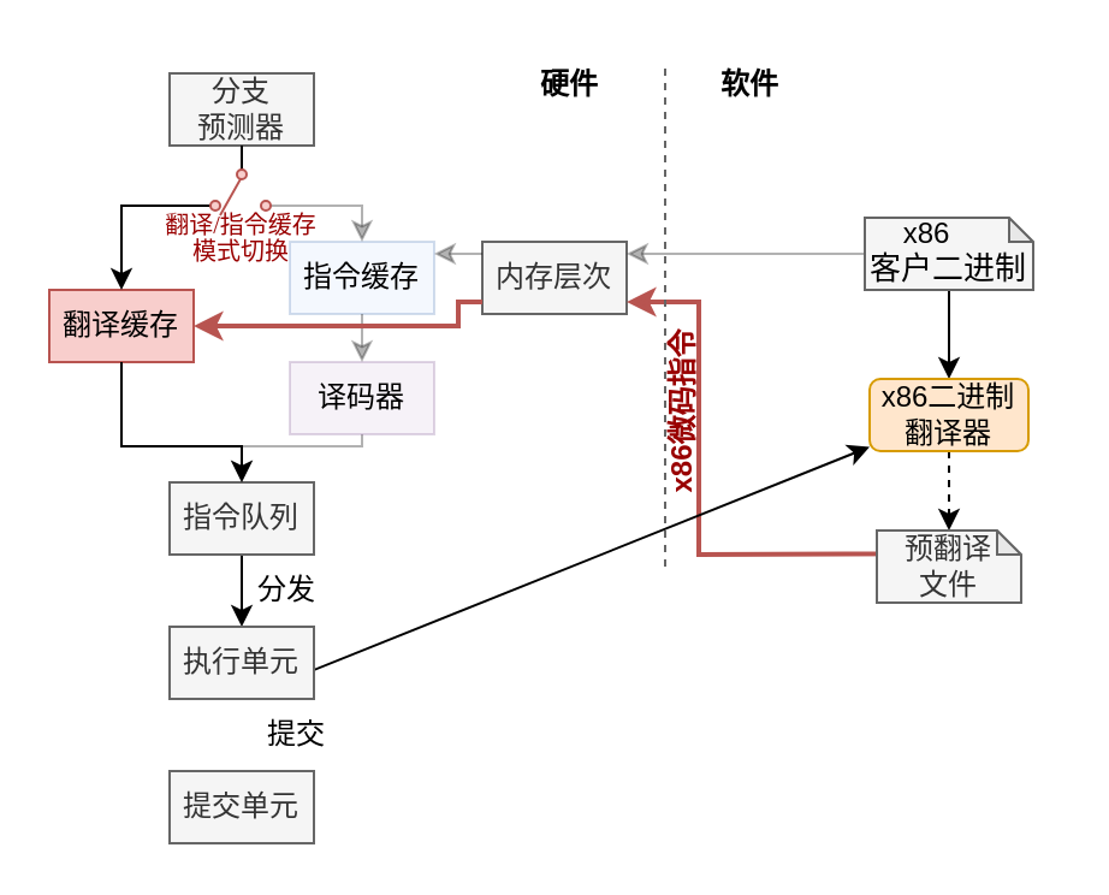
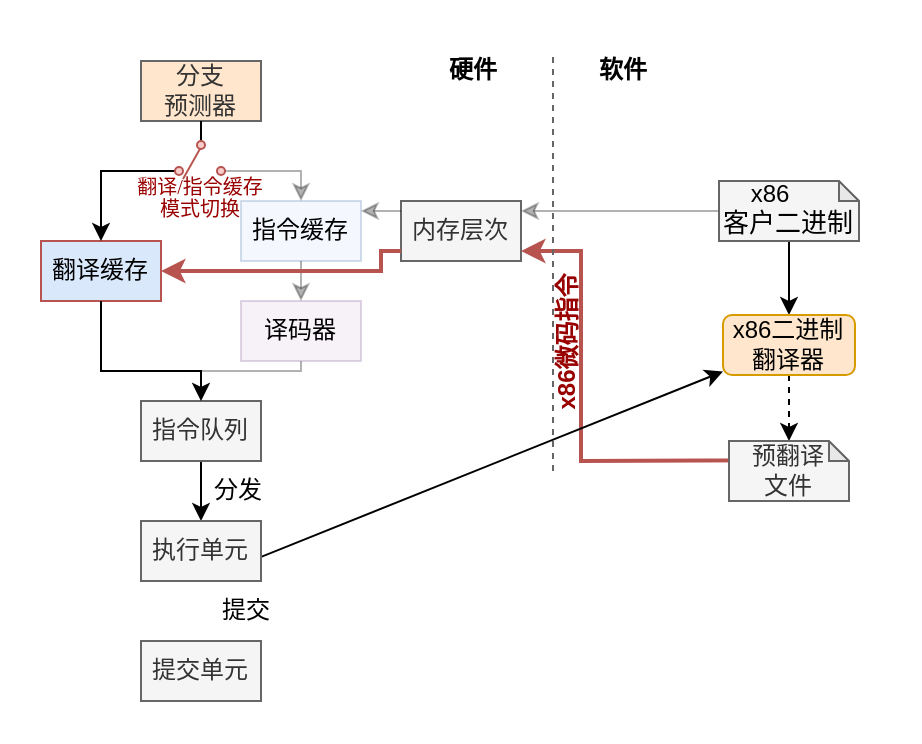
  <mxCell id="0" />
  <mxCell id="1" parent="0" />
- <mxCell id="2" value="分支&lt;br&gt;预测器" style="rounded=0;whiteSpace=wrap;html=1;fillColor=#f5f5f5;fontColor=#333333;strokeColor=#666666;" parent="1" vertex="1"><mxGeometry x="70" y="30" width="60" height="30" as="geometry" /></mxCell>
- <mxCell id="3" value="翻译缓存" style="rounded=0;whiteSpace=wrap;html=1;fillColor=#f8cecc;strokeColor=#b85450;" parent="1" vertex="1"><mxGeometry x="20" y="120" width="60" height="30" as="geometry" /></mxCell>
+ <mxCell id="2" value="分支&lt;br&gt;预测器" style="rounded=0;whiteSpace=wrap;html=1;fillColor=#ffe6cc;fontColor=#333333;strokeColor=#666666;" parent="1" vertex="1"><mxGeometry x="70" y="30" width="60" height="30" as="geometry" /></mxCell>
+ <mxCell id="3" value="翻译缓存" style="rounded=0;whiteSpace=wrap;html=1;fillColor=#dae8fc;strokeColor=#b85450;" parent="1" vertex="1"><mxGeometry x="20" y="120" width="60" height="30" as="geometry" /></mxCell>
  <mxCell id="4" style="edgeStyle=none;html=1;exitX=0.5;exitY=1;exitDx=0;exitDy=0;entryX=0.5;entryY=0;entryDx=0;entryDy=0;" edge="1" parent="1" source="5" target="38"><mxGeometry relative="1" as="geometry" /></mxCell>
  <mxCell id="5" value="指令队列" style="rounded=0;whiteSpace=wrap;html=1;fillColor=#f5f5f5;fontColor=#333333;strokeColor=#666666;" parent="1" vertex="1"><mxGeometry x="70" y="200" width="60" height="30" as="geometry" /></mxCell>
  <mxCell id="6" value="内存层次" style="rounded=0;whiteSpace=wrap;html=1;fillColor=#f5f5f5;fontColor=#333333;strokeColor=#666666;" parent="1" vertex="1"><mxGeometry x="200" y="100" width="60" height="30" as="geometry" /></mxCell>
  <mxCell id="7" style="edgeStyle=orthogonalEdgeStyle;rounded=0;orthogonalLoop=1;jettySize=auto;html=1;fillColor=#f8cecc;strokeColor=#b85450;strokeWidth=2;exitX=0.027;exitY=0.317;exitDx=0;exitDy=0;exitPerimeter=0;" parent="1" source="35" edge="1"><mxGeometry relative="1" as="geometry"><Array as="points"><mxPoint x="395" y="230" /><mxPoint x="290" y="230" /><mxPoint x="290" y="125" /></Array><mxPoint x="394.765" y="225.008" as="sourcePoint" /><mxPoint x="260" y="125" as="targetPoint" /></mxGeometry></mxCell>
  <mxCell id="8" style="edgeStyle=orthogonalEdgeStyle;rounded=0;orthogonalLoop=1;jettySize=auto;html=1;opacity=30;" parent="1" source="10" target="6" edge="1"><mxGeometry relative="1" as="geometry"><Array as="points"><mxPoint x="320" y="105" /><mxPoint x="320" y="105" /></Array></mxGeometry></mxCell>
  <mxCell id="9" style="edgeStyle=none;html=1;exitX=0.5;exitY=1;exitDx=0;exitDy=0;exitPerimeter=0;entryX=0.5;entryY=0;entryDx=0;entryDy=0;" edge="1" parent="1" source="10" target="12"><mxGeometry relative="1" as="geometry" /></mxCell>
  <mxCell id="10" value="" style="shape=note;whiteSpace=wrap;html=1;backgroundOutline=1;darkOpacity=0.05;size=10;fillColor=#f5f5f5;fontColor=#333333;strokeColor=#666666;align=center;" parent="1" vertex="1"><mxGeometry x="359" y="90" width="70" height="30" as="geometry" /></mxCell>
  <mxCell id="11" style="edgeStyle=none;html=1;exitX=0.5;exitY=1;exitDx=0;exitDy=0;entryX=0.5;entryY=0;entryDx=0;entryDy=0;entryPerimeter=0;dashed=1;" edge="1" parent="1" source="12" target="35"><mxGeometry relative="1" as="geometry" /></mxCell>
  <mxCell id="12" value="x86二进制翻译器" style="rounded=1;whiteSpace=wrap;html=1;fillColor=#ffe6cc;strokeColor=#d79b00;" parent="1" vertex="1"><mxGeometry x="361" y="157" width="66" height="30" as="geometry" /></mxCell>
  <mxCell id="13" style="edgeStyle=orthogonalEdgeStyle;rounded=0;orthogonalLoop=1;jettySize=auto;html=1;" parent="1" edge="1"><mxGeometry relative="1" as="geometry"><Array as="points"><mxPoint x="50" y="185" /><mxPoint x="100" y="185" /></Array><mxPoint x="100" y="200" as="targetPoint" /><mxPoint x="50" y="150" as="sourcePoint" /></mxGeometry></mxCell>
  <mxCell id="14" value="指令缓存" style="rounded=0;whiteSpace=wrap;html=1;fillColor=#dae8fc;strokeColor=#6c8ebf;opacity=30;" parent="1" vertex="1"><mxGeometry x="120" y="100" width="60" height="30" as="geometry" /></mxCell>
  <mxCell id="15" style="edgeStyle=orthogonalEdgeStyle;rounded=0;orthogonalLoop=1;jettySize=auto;html=1;opacity=30;" parent="1" source="16" edge="1"><mxGeometry relative="1" as="geometry"><Array as="points"><mxPoint x="150" y="185" /><mxPoint x="100" y="185" /></Array><mxPoint x="100" y="200" as="targetPoint" /></mxGeometry></mxCell>
  <mxCell id="16" value="译码器" style="rounded=0;whiteSpace=wrap;html=1;fillColor=#e1d5e7;strokeColor=#9673a6;opacity=30;" parent="1" vertex="1"><mxGeometry x="120" y="150" width="60" height="30" as="geometry" /></mxCell>
  <mxCell id="17" value="" style="endArrow=classic;html=1;curved=1;opacity=30;" parent="1" source="14" target="16" edge="1"><mxGeometry width="50" height="50" relative="1" as="geometry"><mxPoint x="200" y="170" as="sourcePoint" /><mxPoint x="250" y="120" as="targetPoint" /></mxGeometry></mxCell>
  <mxCell id="18" value="" style="endArrow=classic;html=1;rounded=0;opacity=30;" parent="1" edge="1"><mxGeometry width="50" height="50" relative="1" as="geometry"><mxPoint x="200" y="105" as="sourcePoint" /><mxPoint x="180" y="105" as="targetPoint" /></mxGeometry></mxCell>
  <mxCell id="19" value="" style="endArrow=classic;html=1;rounded=0;fillColor=#f8cecc;strokeColor=#b85450;strokeWidth=2;" parent="1" target="3" edge="1"><mxGeometry width="50" height="50" relative="1" as="geometry"><mxPoint x="200" y="125" as="sourcePoint" /><mxPoint x="180" y="125" as="targetPoint" /><Array as="points"><mxPoint x="190" y="125" /><mxPoint x="190" y="135" /><mxPoint x="100" y="135" /></Array></mxGeometry></mxCell>
  <mxCell id="20" value="&lt;b&gt;硬件&lt;/b&gt;" style="text;html=1;align=center;verticalAlign=middle;resizable=0;points=[];autosize=1;strokeColor=none;fillColor=none;" parent="1" vertex="1"><mxGeometry x="211" y="20" width="50" height="30" as="geometry" /></mxCell>
  <mxCell id="21" value="&lt;b&gt;软件&lt;/b&gt;" style="text;html=1;align=center;verticalAlign=middle;resizable=0;points=[];autosize=1;strokeColor=none;fillColor=none;" parent="1" vertex="1"><mxGeometry x="286" y="20" width="50" height="30" as="geometry" /></mxCell>
  <mxCell id="22" value="&lt;font color=&quot;#990000&quot;&gt;&lt;b&gt;x86微码指令&lt;/b&gt;&lt;/font&gt;" style="text;html=1;strokeColor=none;fillColor=none;align=center;verticalAlign=middle;whiteSpace=wrap;rounded=0;rotation=-90;" parent="1" vertex="1"><mxGeometry x="237.25" y="165.75" width="91.5" height="10" as="geometry" /></mxCell>
  <mxCell id="23" value="" style="endArrow=classic;html=1;rounded=0;startArrow=none;startFill=0;opacity=30;" parent="1" target="14" edge="1"><mxGeometry width="50" height="50" relative="1" as="geometry"><mxPoint x="110" y="85" as="sourcePoint" /><mxPoint x="110" y="60" as="targetPoint" /><Array as="points"><mxPoint x="150" y="85" /></Array></mxGeometry></mxCell>
  <mxCell id="24" value="" style="endArrow=classic;html=1;rounded=0;startArrow=none;startFill=0;" parent="1" target="3" edge="1"><mxGeometry width="50" height="50" relative="1" as="geometry"><mxPoint x="90" y="85" as="sourcePoint" /><mxPoint x="130" y="100" as="targetPoint" /><Array as="points"><mxPoint x="50" y="85" /></Array></mxGeometry></mxCell>
  <mxCell id="25" value="" style="endArrow=none;html=1;rounded=0;endFill=0;" parent="1" source="2" edge="1"><mxGeometry width="50" height="50" relative="1" as="geometry"><mxPoint x="60" y="110" as="sourcePoint" /><mxPoint x="100" y="70" as="targetPoint" /></mxGeometry></mxCell>
  <mxCell id="26" value="" style="endArrow=none;html=1;rounded=0;endFill=0;fillColor=#f8cecc;strokeColor=#b85450;" parent="1" edge="1"><mxGeometry width="50" height="50" relative="1" as="geometry"><mxPoint x="91" y="89" as="sourcePoint" /><mxPoint x="100" y="73" as="targetPoint" /></mxGeometry></mxCell>
  <mxCell id="27" value="&lt;font color=&quot;#990000&quot; face=&quot;mono&quot; style=&quot;font-size: 10px;&quot;&gt;翻译/指令缓存&lt;/font&gt;" style="text;html=1;strokeColor=none;fillColor=none;align=center;verticalAlign=middle;whiteSpace=wrap;rounded=0;" parent="1" vertex="1"><mxGeometry x="65" y="88" width="70" height="10" as="geometry" /></mxCell>
  <mxCell id="28" value="" style="ellipse;whiteSpace=wrap;html=1;aspect=fixed;fillColor=#f8cecc;strokeColor=#b85450;" parent="1" vertex="1"><mxGeometry x="87" y="83" width="4" height="4" as="geometry" /></mxCell>
  <mxCell id="29" value="" style="ellipse;whiteSpace=wrap;html=1;aspect=fixed;fillColor=#f8cecc;strokeColor=#b85450;" parent="1" vertex="1"><mxGeometry x="108" y="83" width="4" height="4" as="geometry" /></mxCell>
  <mxCell id="30" value="" style="ellipse;whiteSpace=wrap;html=1;aspect=fixed;fillColor=#f8cecc;strokeColor=#b85450;" parent="1" vertex="1"><mxGeometry x="98" y="70" width="4" height="4" as="geometry" /></mxCell>
  <mxCell id="31" value="&lt;font face=&quot;mono&quot; color=&quot;#990000&quot;&gt;&lt;span style=&quot;font-size: 10px;&quot;&gt;模式切换&lt;/span&gt;&lt;/font&gt;" style="text;html=1;strokeColor=none;fillColor=none;align=center;verticalAlign=middle;whiteSpace=wrap;rounded=0;" parent="1" vertex="1"><mxGeometry x="65" y="99" width="70" height="10" as="geometry" /></mxCell>
  <mxCell id="32" value="" style="endArrow=none;dashed=1;html=1;rounded=0;fillColor=#f5f5f5;strokeColor=#666666;" parent="1" edge="1"><mxGeometry width="50" height="50" relative="1" as="geometry"><mxPoint x="276" y="235" as="sourcePoint" /><mxPoint x="276" y="25" as="targetPoint" /></mxGeometry></mxCell>
  <mxCell id="33" value="x86" style="text;html=1;strokeColor=none;fillColor=none;align=center;verticalAlign=middle;whiteSpace=wrap;rounded=0;" parent="1" vertex="1"><mxGeometry x="370" y="92" width="30" height="10" as="geometry" /></mxCell>
  <mxCell id="34" value="&lt;font style=&quot;font-size: 13px;&quot;&gt;客户二进制&lt;/font&gt;" style="text;html=1;strokeColor=none;fillColor=none;align=center;verticalAlign=middle;whiteSpace=wrap;rounded=0;" parent="1" vertex="1"><mxGeometry x="349" y="106" width="90" height="10" as="geometry" /></mxCell>
  <mxCell id="35" value="预翻译&lt;br&gt;文件" style="shape=note;whiteSpace=wrap;html=1;backgroundOutline=1;darkOpacity=0.05;size=10;fillColor=#f5f5f5;fontColor=#333333;strokeColor=#666666;" parent="1" vertex="1"><mxGeometry x="364" y="220" width="60" height="30" as="geometry" /></mxCell>
  <mxCell id="36" value="分发" style="text;html=1;strokeColor=none;fillColor=none;align=center;verticalAlign=middle;whiteSpace=wrap;rounded=0;rotation=0;" vertex="1" parent="1"><mxGeometry x="94" y="240" width="50" height="10" as="geometry" /></mxCell>
  <mxCell id="37" style="edgeStyle=none;html=1;exitX=0.5;exitY=1;exitDx=0;exitDy=0;fontSize=12;" edge="1" parent="1" source="38" target="12"><mxGeometry relative="1" as="geometry" /></mxCell>
  <mxCell id="38" value="执行单元" style="rounded=0;whiteSpace=wrap;html=1;fillColor=#f5f5f5;strokeColor=#666666;fontColor=#333333;" vertex="1" parent="1"><mxGeometry x="70" y="260" width="60" height="30" as="geometry" /></mxCell>
  <mxCell id="39" value="提交单元" style="rounded=0;whiteSpace=wrap;html=1;fillColor=#f5f5f5;fontColor=#333333;strokeColor=#666666;" vertex="1" parent="1"><mxGeometry x="70" y="320" width="60" height="30" as="geometry" /></mxCell>
  <mxCell id="40" value="提交" style="text;html=1;strokeColor=none;fillColor=none;align=center;verticalAlign=middle;whiteSpace=wrap;rounded=0;rotation=0;" vertex="1" parent="1"><mxGeometry x="98" y="300" width="50" height="10" as="geometry" /></mxCell>
